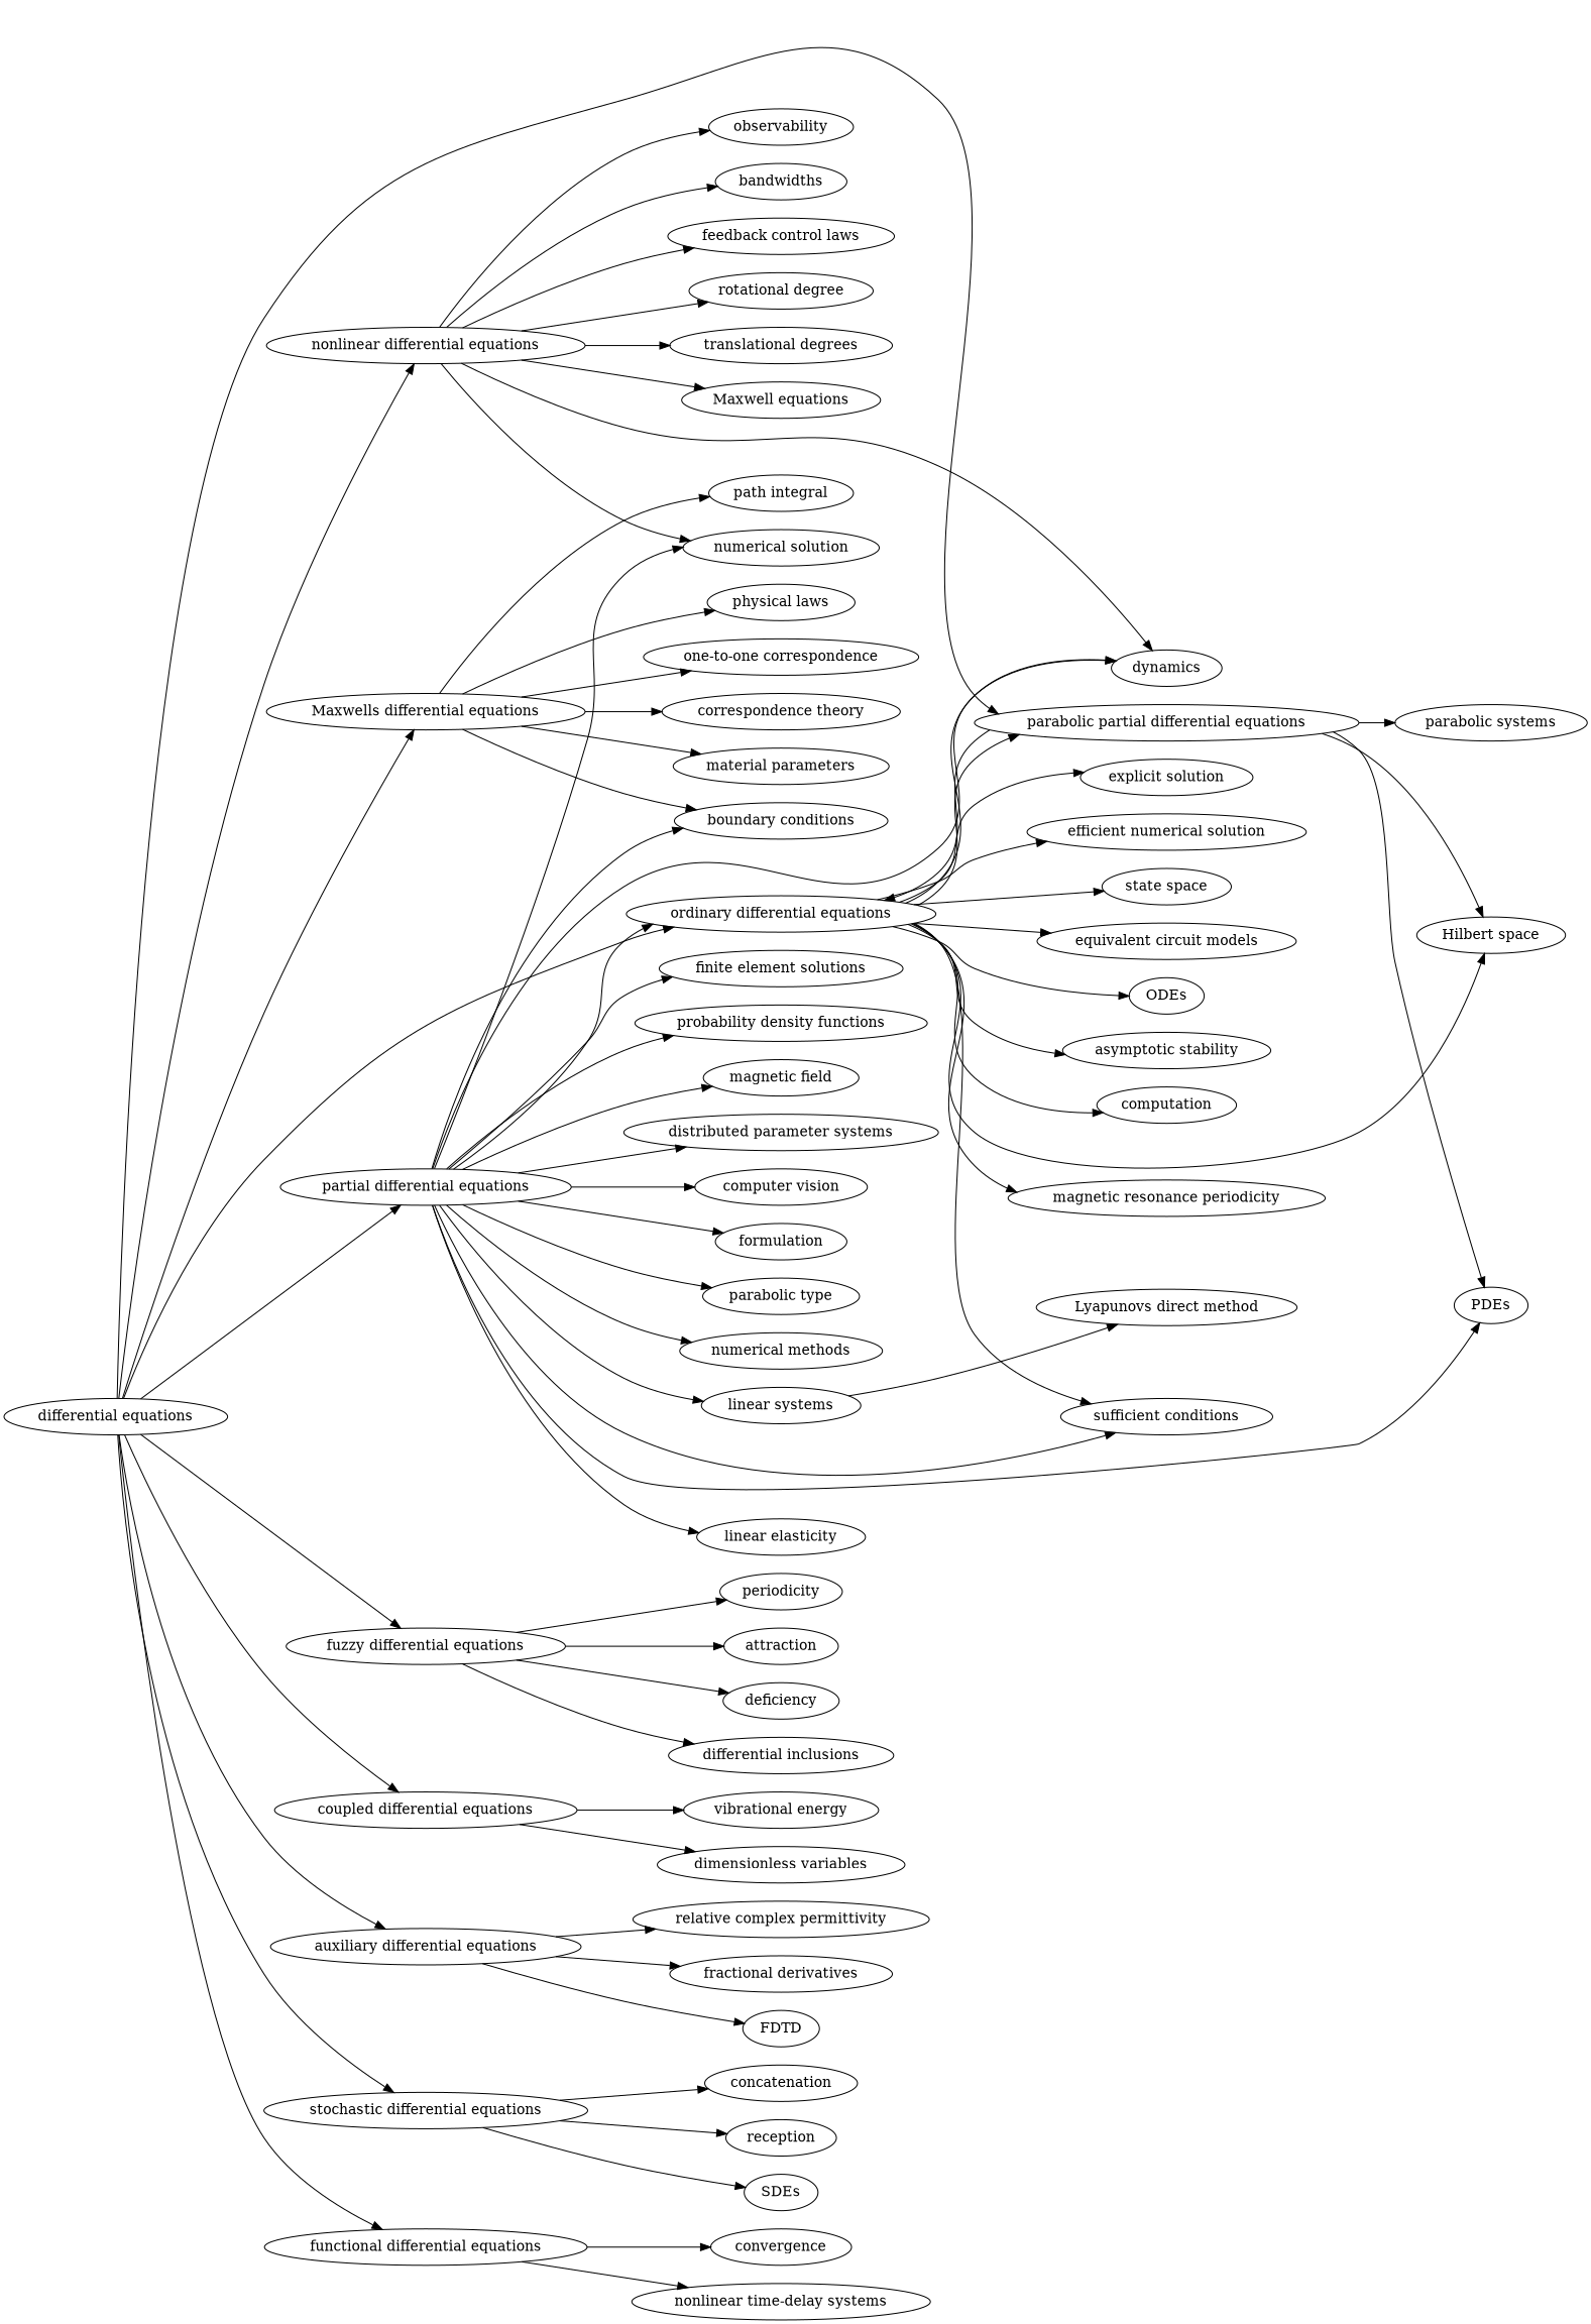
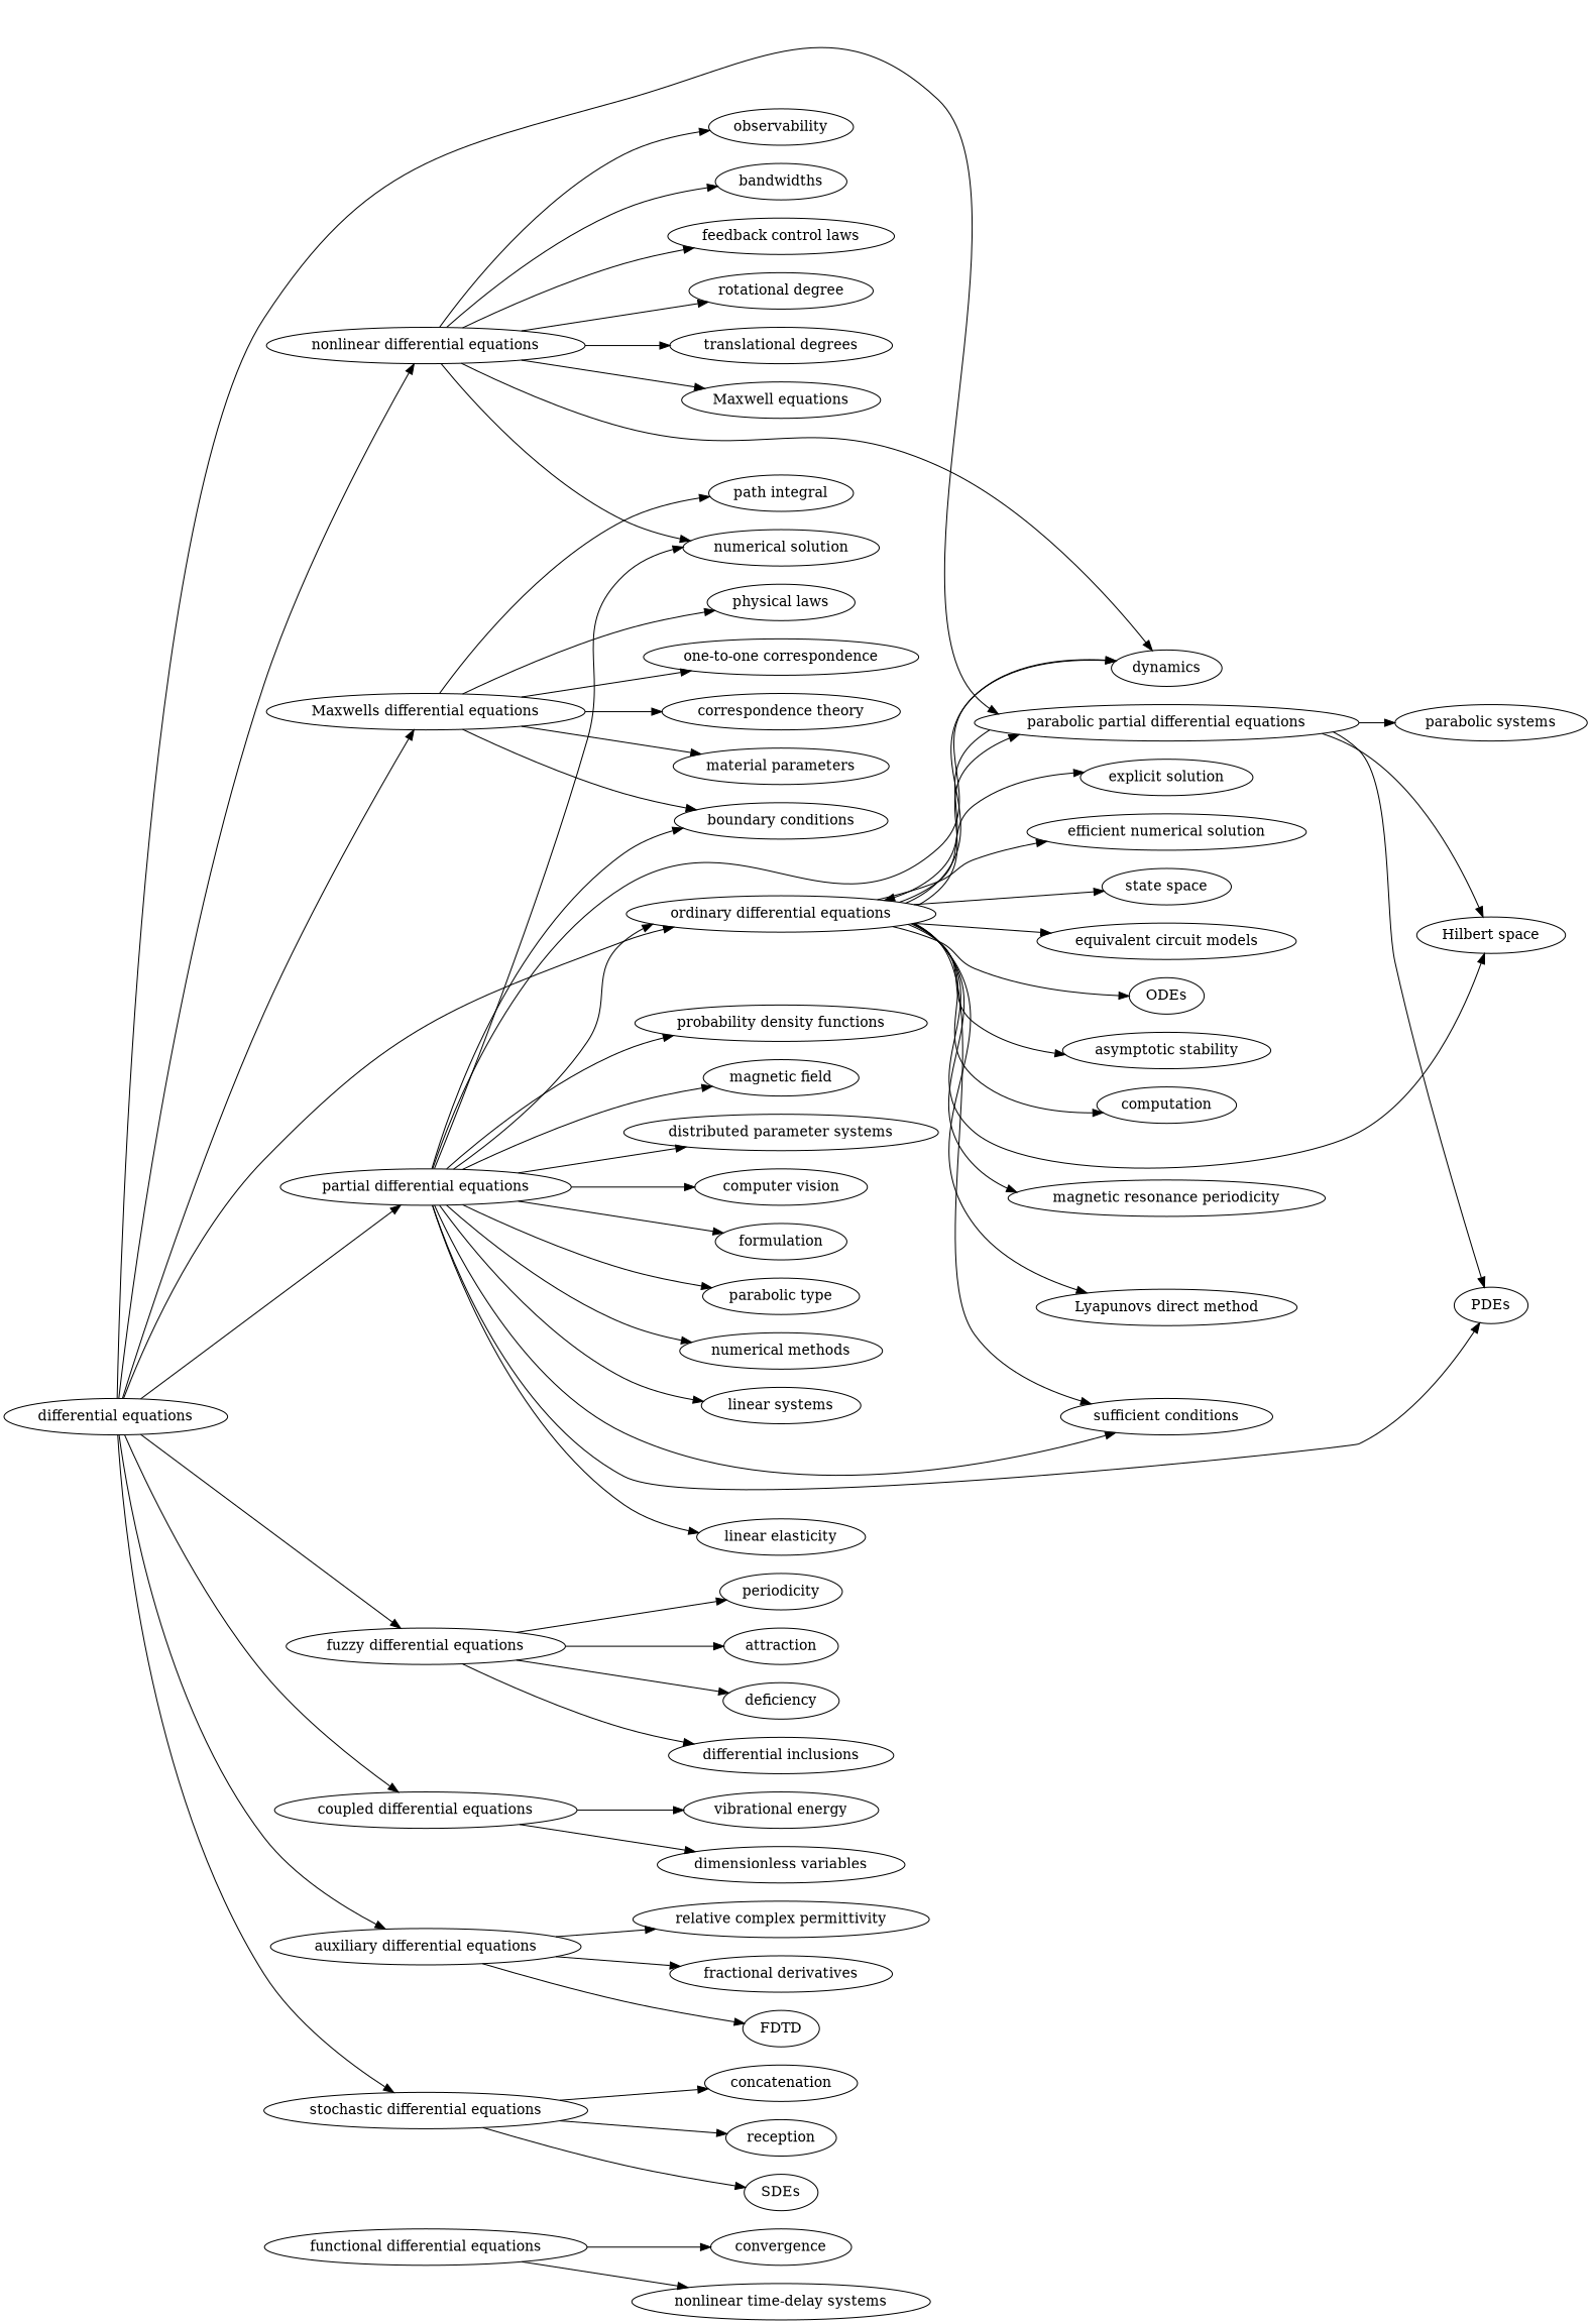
  digraph {
    rankdir=LR
    "differential equations"
    "ordinary differential equations"
    "nonlinear differential equations"
    "fuzzy differential equations"
    "parabolic partial differential equations"
    "partial differential equations"
    "coupled differential equations"
    "auxiliary differential equations"
    "stochastic differential equations"
    "functional differential equations"
    "Maxwells differential equations"
    dynamics
    "explicit solution"
    "efficient numerical solution"
    "state space"
    "sufficient conditions"
    "equivalent circuit models"
    ODEs
    "asymptotic stability"
    "Hilbert space"
    computation
    "Lyapunovs direct method"
    n23 [label="magnetic resonance periodicity"]
    "numerical solution"
    bandwidths
    "feedback control laws"
    "rotational degree"
    "translational degrees"
    "Maxwell equations"
    observability
    deficiency
    "differential inclusions"
    periodicity
    attraction
    "parabolic systems"
    PDEs
    "boundary conditions"
    "linear elasticity"
-   "finite element solutions"
    "probability density functions"
    "magnetic field"
    "distributed parameter systems"
    "computer vision"
    formulation
    "parabolic type"
    "numerical methods"
    "linear systems"
    "vibrational energy"
    "dimensionless variables"
    FDTD
    "relative complex permittivity"
    "fractional derivatives"
    SDEs
    concatenation
    reception
    convergence
    "nonlinear time-delay systems"
    "material parameters"
    "path integral"
    "physical laws"
    "one-to-one correspondence"
    n62 [label="correspondence theory"]
    "differential equations" -> "ordinary differential equations"
    "differential equations" -> "nonlinear differential equations"
    "differential equations" -> "fuzzy differential equations"
    "differential equations" -> "parabolic partial differential equations"
    "differential equations" -> "partial differential equations"
    "differential equations" -> "coupled differential equations"
    "differential equations" -> "auxiliary differential equations"
    "differential equations" -> "stochastic differential equations"
-   "differential equations" -> "functional differential equations"
    "differential equations" -> "Maxwells differential equations"
    "ordinary differential equations" -> "parabolic partial differential equations"
    "ordinary differential equations" -> dynamics
    "ordinary differential equations" -> "explicit solution"
    "ordinary differential equations" -> "efficient numerical solution"
    "ordinary differential equations" -> "state space"
    "ordinary differential equations" -> "sufficient conditions"
    "ordinary differential equations" -> "equivalent circuit models"
    "ordinary differential equations" -> ODEs
    "ordinary differential equations" -> "asymptotic stability"
    "ordinary differential equations" -> "Hilbert space"
    "ordinary differential equations" -> computation
-   "linear systems" -> "Lyapunovs direct method"
+   "ordinary differential equations" -> "Lyapunovs direct method"
    "ordinary differential equations" -> n23
    "nonlinear differential equations" -> dynamics
    "nonlinear differential equations" -> "numerical solution"
    "nonlinear differential equations" -> bandwidths
    "nonlinear differential equations" -> "feedback control laws"
    "nonlinear differential equations" -> "rotational degree"
    "nonlinear differential equations" -> "translational degrees"
    "nonlinear differential equations" -> "Maxwell equations"
    "nonlinear differential equations" -> observability
    "fuzzy differential equations" -> deficiency
    "fuzzy differential equations" -> "differential inclusions"
    "fuzzy differential equations" -> periodicity
    "fuzzy differential equations" -> attraction
    "parabolic partial differential equations" -> "ordinary differential equations"
    "parabolic partial differential equations" -> "Hilbert space"
    "parabolic partial differential equations" -> "parabolic systems"
    "parabolic partial differential equations" -> PDEs
    "partial differential equations" -> "ordinary differential equations"
    "partial differential equations" -> dynamics
    "partial differential equations" -> "sufficient conditions"
    "partial differential equations" -> "numerical solution"
    "partial differential equations" -> PDEs
    "partial differential equations" -> "boundary conditions"
    "partial differential equations" -> "linear elasticity"
-   "partial differential equations" -> "finite element solutions"
    "partial differential equations" -> "probability density functions"
    "partial differential equations" -> "magnetic field"
    "partial differential equations" -> "distributed parameter systems"
    "partial differential equations" -> "computer vision"
    "partial differential equations" -> formulation
    "partial differential equations" -> "parabolic type"
    "partial differential equations" -> "numerical methods"
    "partial differential equations" -> "linear systems"
    "coupled differential equations" -> "vibrational energy"
    "coupled differential equations" -> "dimensionless variables"
    "auxiliary differential equations" -> FDTD
    "auxiliary differential equations" -> "relative complex permittivity"
    "auxiliary differential equations" -> "fractional derivatives"
    "stochastic differential equations" -> SDEs
    "stochastic differential equations" -> concatenation
    "stochastic differential equations" -> reception
    "functional differential equations" -> convergence
    "functional differential equations" -> "nonlinear time-delay systems"
    "Maxwells differential equations" -> "boundary conditions"
    "Maxwells differential equations" -> "material parameters"
    "Maxwells differential equations" -> "path integral"
    "Maxwells differential equations" -> "physical laws"
    "Maxwells differential equations" -> "one-to-one correspondence"
    "Maxwells differential equations" -> n62
  }
